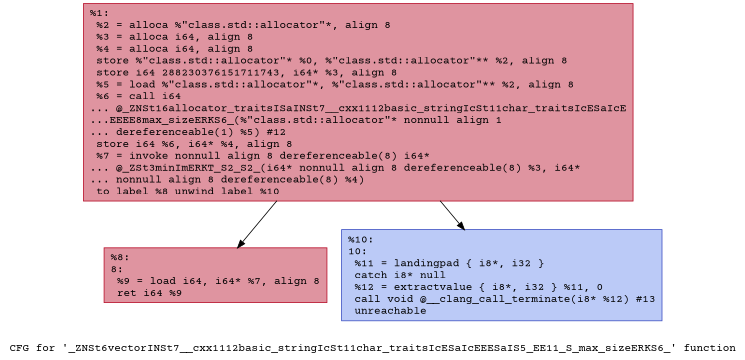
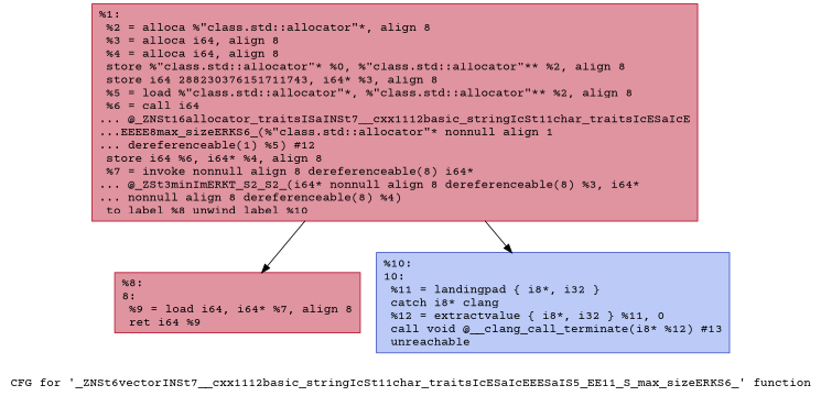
  digraph {
    label="CFG for '_ZNSt6vectorINSt7__cxx1112basic_stringIcSt11char_traitsIcESaIcEEESaIS5_EE11_S_max_sizeERKS6_' function"
    fontname="Courier Prime"
    node [color="#b70d28ff" fillcolor="#b70d2870" shape=record style=filled fontname="Courier Prime"]
    edge [fontname="Courier Prime"]
    n1 [label="{%1:\l  %2 = alloca %\"class.std::allocator\"*, align 8\l  %3 = alloca i64, align 8\l  %4 = alloca i64, align 8\l  store %\"class.std::allocator\"* %0, %\"class.std::allocator\"** %2, align 8\l  store i64 288230376151711743, i64* %3, align 8\l  %5 = load %\"class.std::allocator\"*, %\"class.std::allocator\"** %2, align 8\l  %6 = call i64\l... @_ZNSt16allocator_traitsISaINSt7__cxx1112basic_stringIcSt11char_traitsIcESaIcE\l...EEEE8max_sizeERKS6_(%\"class.std::allocator\"* nonnull align 1\l... dereferenceable(1) %5) #12\l  store i64 %6, i64* %4, align 8\l  %7 = invoke nonnull align 8 dereferenceable(8) i64*\l... @_ZSt3minImERKT_S2_S2_(i64* nonnull align 8 dereferenceable(8) %3, i64*\l... nonnull align 8 dereferenceable(8) %4)\l          to label %8 unwind label %10\l}"]
    n2 [label="{%8:\l8:                                                \l  %9 = load i64, i64* %7, align 8\l  ret i64 %9\l}"]
-   n3 [color="#3d50c3ff" fillcolor="#6687ed70" label="{%10:\l10:                                               \l  %11 = landingpad \{ i8*, i32 \}\l          catch i8* null\l  %12 = extractvalue \{ i8*, i32 \} %11, 0\l  call void @__clang_call_terminate(i8* %12) #13\l  unreachable\l}"]
+   n3 [color="#3d50c3ff" fillcolor="#6687ed70" label="{%10:\l10:                                               \l  %11 = landingpad \{ i8*, i32 \}\l          catch i8* clang\l  %12 = extractvalue \{ i8*, i32 \} %11, 0\l  call void @__clang_call_terminate(i8* %12) #13\l  unreachable\l}"]
    n1 -> n2
    n1 -> n3
  }
